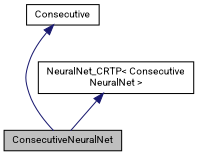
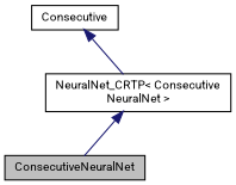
  digraph {
    fontname=Roboto
    node [color=black fillcolor=white fontname=Roboto fontsize=10 shape=record style=filled]
    edge [color=midnightblue dir=back fontname=Roboto fontsize=10 labelfontname=Helvetica labelfontsize=10 style=solid]
    n1 [fillcolor=grey75 fontcolor=black height=0.2 label=ConsecutiveNeuralNet width=0.4]
    n2 [height=0.2 label="NeuralNet_CRTP\< Consecutive\lNeuralNet \>" width=0.4]
    n3 [height=0.2 label=Consecutive width=0.4]
    n2 -> n1
-   n3 -> n1
+   n3 -> n2
  }
